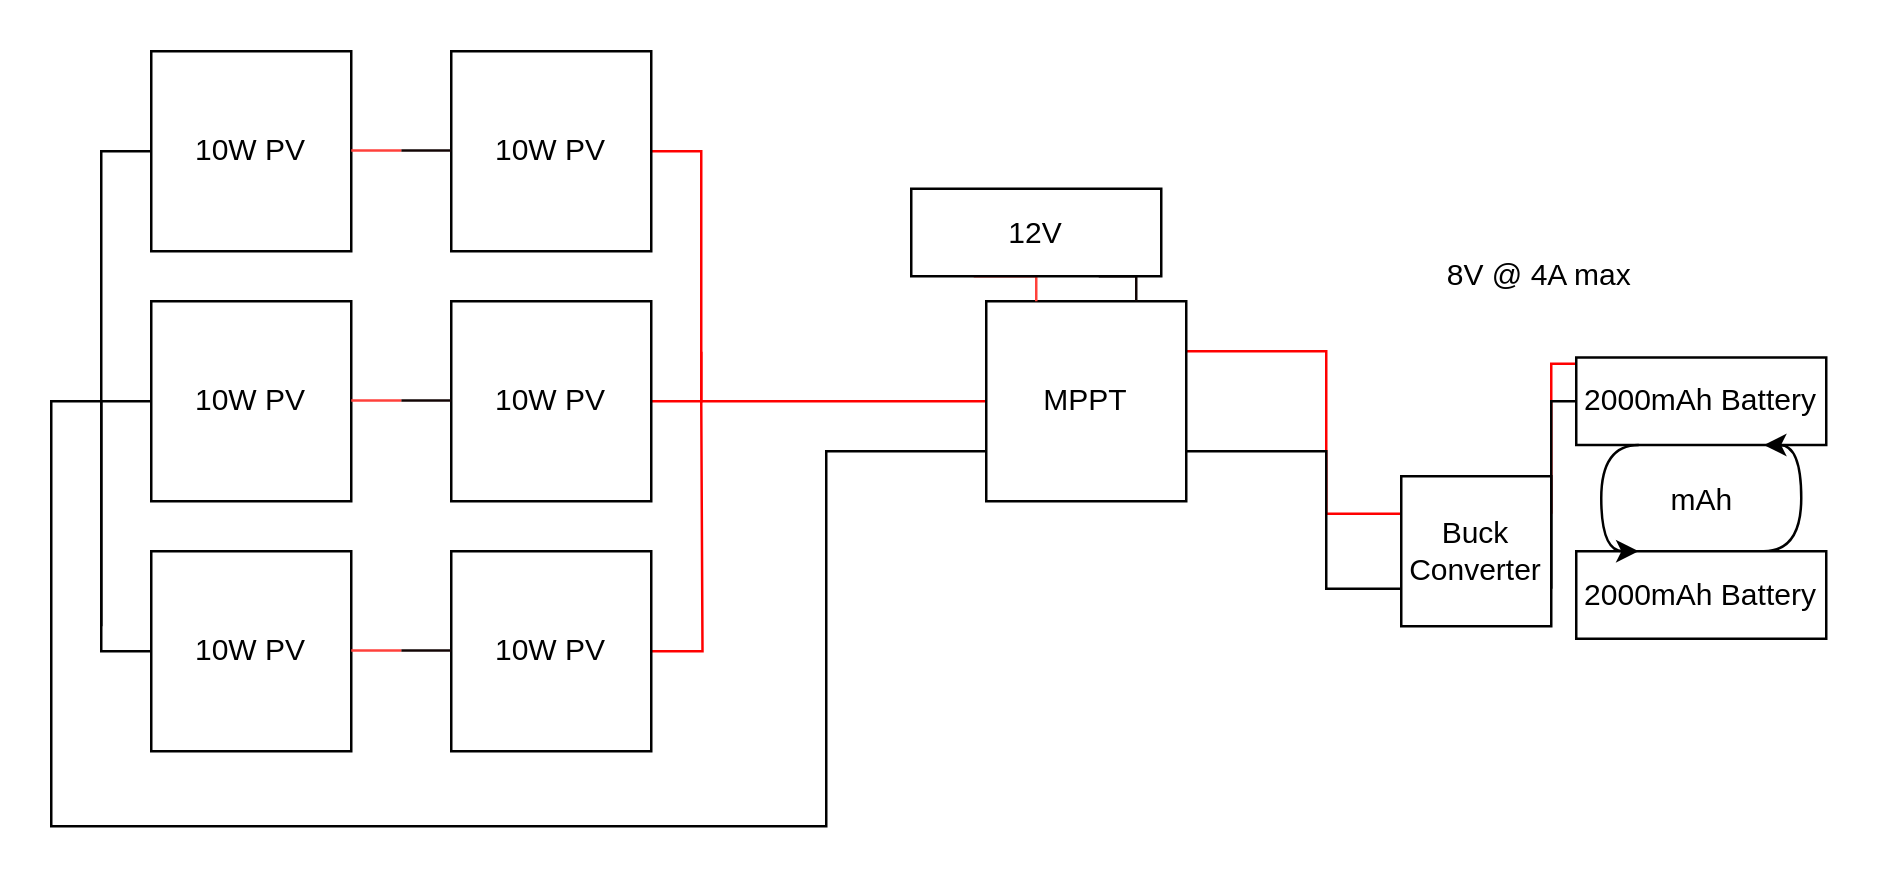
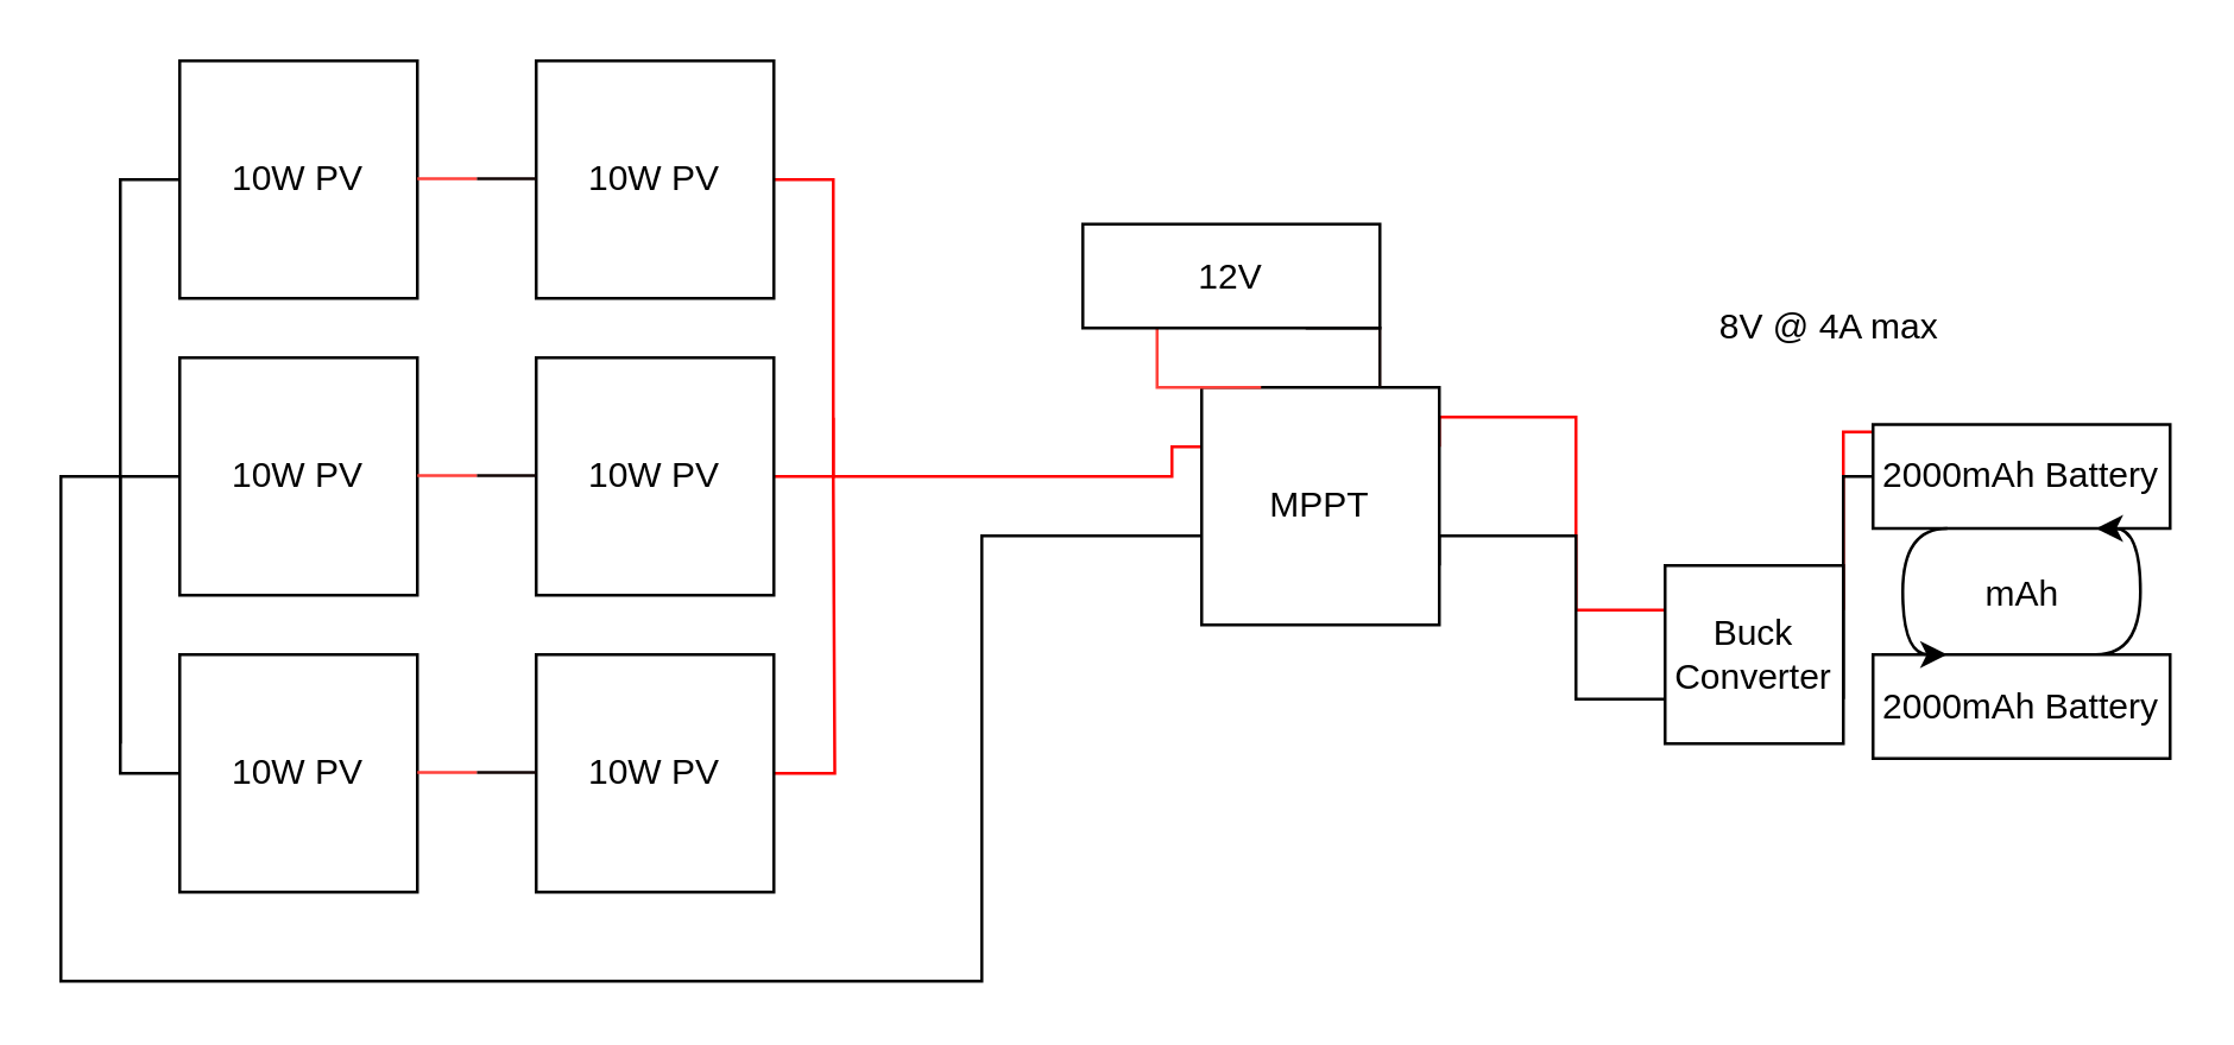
  <mxCell id="0" />
  <mxCell id="1" parent="0" />
  <mxCell id="2" style="edgeStyle=orthogonalEdgeStyle;rounded=0;orthogonalLoop=1;jettySize=auto;html=1;entryX=1;entryY=0.5;entryDx=0;entryDy=0;endArrow=none;endFill=0;strokeColor=#FF0000;" edge="1" parent="1" source="3" target="8"><mxGeometry relative="1" as="geometry"><Array as="points"><mxPoint x="280" y="60" /><mxPoint x="280" y="160" /></Array></mxGeometry></mxCell>
  <mxCell id="3" value="&lt;span&gt;10W PV&lt;/span&gt;" style="whiteSpace=wrap;html=1;aspect=fixed;" vertex="1" parent="1"><mxGeometry x="180" y="20" width="80" height="80" as="geometry" /></mxCell>
  <mxCell id="4" style="edgeStyle=orthogonalEdgeStyle;rounded=0;orthogonalLoop=1;jettySize=auto;html=1;exitX=1;exitY=0.75;exitDx=0;exitDy=0;entryX=0;entryY=0.75;entryDx=0;entryDy=0;endArrow=none;endFill=0;strokeColor=#120504;" edge="1" parent="1"><mxGeometry relative="1" as="geometry"><mxPoint x="160" y="59.71" as="sourcePoint" /><mxPoint x="180" y="59.71" as="targetPoint" /></mxGeometry></mxCell>
  <mxCell id="5" style="edgeStyle=orthogonalEdgeStyle;rounded=0;orthogonalLoop=1;jettySize=auto;html=1;entryX=0;entryY=0.5;entryDx=0;entryDy=0;endArrow=none;endFill=0;strokeColor=#000000;" edge="1" parent="1" source="6" target="10"><mxGeometry relative="1" as="geometry"><Array as="points"><mxPoint x="40" y="60" /><mxPoint x="40" y="160" /></Array></mxGeometry></mxCell>
  <mxCell id="6" value="10W PV" style="whiteSpace=wrap;html=1;aspect=fixed;" vertex="1" parent="1"><mxGeometry x="60" y="20" width="80" height="80" as="geometry" /></mxCell>
  <mxCell id="7" style="edgeStyle=orthogonalEdgeStyle;rounded=0;orthogonalLoop=1;jettySize=auto;html=1;exitX=1;exitY=0.25;exitDx=0;exitDy=0;entryX=0;entryY=0.25;entryDx=0;entryDy=0;endArrow=none;endFill=0;strokeColor=#FF413B;" edge="1" parent="1"><mxGeometry relative="1" as="geometry"><mxPoint x="140" y="59.66" as="sourcePoint" /><mxPoint x="160" y="59.66" as="targetPoint" /></mxGeometry></mxCell>
  <mxCell id="8" value="&lt;span&gt;10W PV&lt;/span&gt;" style="whiteSpace=wrap;html=1;aspect=fixed;" vertex="1" parent="1"><mxGeometry x="180" y="120" width="80" height="80" as="geometry" /></mxCell>
  <mxCell id="9" style="edgeStyle=orthogonalEdgeStyle;rounded=0;orthogonalLoop=1;jettySize=auto;html=1;exitX=1;exitY=0.75;exitDx=0;exitDy=0;entryX=0;entryY=0.75;entryDx=0;entryDy=0;endArrow=none;endFill=0;strokeColor=#120504;" edge="1" parent="1"><mxGeometry relative="1" as="geometry"><mxPoint x="160" y="159.71" as="sourcePoint" /><mxPoint x="180" y="159.71" as="targetPoint" /></mxGeometry></mxCell>
  <mxCell id="10" value="&lt;span&gt;10W PV&lt;/span&gt;" style="whiteSpace=wrap;html=1;aspect=fixed;" vertex="1" parent="1"><mxGeometry x="60" y="120" width="80" height="80" as="geometry" /></mxCell>
  <mxCell id="11" style="edgeStyle=orthogonalEdgeStyle;rounded=0;orthogonalLoop=1;jettySize=auto;html=1;exitX=1;exitY=0.25;exitDx=0;exitDy=0;entryX=0;entryY=0.25;entryDx=0;entryDy=0;endArrow=none;endFill=0;strokeColor=#FF413B;" edge="1" parent="1"><mxGeometry relative="1" as="geometry"><mxPoint x="140" y="159.66" as="sourcePoint" /><mxPoint x="160" y="159.66" as="targetPoint" /></mxGeometry></mxCell>
  <mxCell id="12" style="edgeStyle=orthogonalEdgeStyle;rounded=0;orthogonalLoop=1;jettySize=auto;html=1;endArrow=none;endFill=0;strokeColor=#FF0000;" edge="1" parent="1" source="13"><mxGeometry relative="1" as="geometry"><mxPoint x="280" y="160" as="targetPoint" /></mxGeometry></mxCell>
  <mxCell id="13" value="&lt;span&gt;10W PV&lt;/span&gt;" style="whiteSpace=wrap;html=1;aspect=fixed;" vertex="1" parent="1"><mxGeometry x="180" y="220" width="80" height="80" as="geometry" /></mxCell>
  <mxCell id="14" style="edgeStyle=orthogonalEdgeStyle;rounded=0;orthogonalLoop=1;jettySize=auto;html=1;exitX=1;exitY=0.75;exitDx=0;exitDy=0;entryX=0;entryY=0.75;entryDx=0;entryDy=0;endArrow=none;endFill=0;strokeColor=#120504;" edge="1" parent="1"><mxGeometry relative="1" as="geometry"><mxPoint x="160" y="259.71" as="sourcePoint" /><mxPoint x="180" y="259.71" as="targetPoint" /></mxGeometry></mxCell>
  <mxCell id="15" style="edgeStyle=orthogonalEdgeStyle;rounded=0;orthogonalLoop=1;jettySize=auto;html=1;endArrow=none;endFill=0;strokeColor=#000000;" edge="1" parent="1" source="16"><mxGeometry relative="1" as="geometry"><mxPoint x="40" y="160" as="targetPoint" /></mxGeometry></mxCell>
  <mxCell id="16" value="&lt;span&gt;10W PV&lt;/span&gt;" style="whiteSpace=wrap;html=1;aspect=fixed;" vertex="1" parent="1"><mxGeometry x="60" y="220" width="80" height="80" as="geometry" /></mxCell>
  <mxCell id="17" style="edgeStyle=orthogonalEdgeStyle;rounded=0;orthogonalLoop=1;jettySize=auto;html=1;exitX=1;exitY=0.25;exitDx=0;exitDy=0;entryX=0;entryY=0.25;entryDx=0;entryDy=0;endArrow=none;endFill=0;strokeColor=#FF413B;" edge="1" parent="1"><mxGeometry relative="1" as="geometry"><mxPoint x="140" y="259.66" as="sourcePoint" /><mxPoint x="160" y="259.66" as="targetPoint" /></mxGeometry></mxCell>
  <mxCell id="18" style="edgeStyle=orthogonalEdgeStyle;rounded=0;orthogonalLoop=1;jettySize=auto;html=1;exitX=1;exitY=0.25;exitDx=0;exitDy=0;entryX=0;entryY=0.25;entryDx=0;entryDy=0;endArrow=none;endFill=0;strokeColor=#FF0000;" edge="1" parent="1" source="22" target="25"><mxGeometry relative="1" as="geometry"><Array as="points"><mxPoint x="530" y="140" /></Array></mxGeometry></mxCell>
  <mxCell id="19" style="edgeStyle=orthogonalEdgeStyle;rounded=0;orthogonalLoop=1;jettySize=auto;html=1;exitX=1;exitY=0.75;exitDx=0;exitDy=0;entryX=0;entryY=0.75;entryDx=0;entryDy=0;endArrow=none;endFill=0;" edge="1" parent="1" source="22" target="25"><mxGeometry relative="1" as="geometry"><Array as="points"><mxPoint x="530" y="180" /></Array></mxGeometry></mxCell>
  <mxCell id="20" style="edgeStyle=orthogonalEdgeStyle;rounded=0;orthogonalLoop=1;jettySize=auto;html=1;exitX=0;exitY=0.25;exitDx=0;exitDy=0;endArrow=none;endFill=0;strokeColor=#FF0000;" edge="1" parent="1" source="22"><mxGeometry relative="1" as="geometry"><mxPoint x="280" y="140.241" as="targetPoint" /><Array as="points"><mxPoint x="394" y="160" /><mxPoint x="280" y="160" /></Array></mxGeometry></mxCell>
  <mxCell id="21" style="edgeStyle=orthogonalEdgeStyle;rounded=0;orthogonalLoop=1;jettySize=auto;html=1;exitX=0;exitY=0.75;exitDx=0;exitDy=0;endArrow=none;endFill=0;strokeColor=#000000;" edge="1" parent="1" source="22"><mxGeometry relative="1" as="geometry"><mxPoint x="40" y="250" as="targetPoint" /><Array as="points"><mxPoint x="330" y="180" /><mxPoint x="330" y="330" /><mxPoint x="20" y="330" /><mxPoint x="20" y="160" /><mxPoint x="40" y="160" /></Array></mxGeometry></mxCell>
- <mxCell id="22" value="MPPT" style="whiteSpace=wrap;html=1;aspect=fixed;" vertex="1" parent="1"><mxGeometry x="394" y="120" width="80" height="80" as="geometry" /></mxCell>
+ <mxCell id="22" value="MPPT" style="whiteSpace=wrap;html=1;aspect=fixed;" vertex="1" parent="1"><mxGeometry x="404" y="130" width="80" height="80" as="geometry" /></mxCell>
  <mxCell id="23" style="edgeStyle=orthogonalEdgeStyle;rounded=0;orthogonalLoop=1;jettySize=auto;html=1;exitX=1;exitY=0.25;exitDx=0;exitDy=0;entryX=0;entryY=0.25;entryDx=0;entryDy=0;endArrow=none;endFill=0;strokeColor=#FF0000;" edge="1" parent="1" source="25" target="26"><mxGeometry relative="1" as="geometry"><Array as="points"><mxPoint x="630" y="145" /></Array></mxGeometry></mxCell>
  <mxCell id="24" style="edgeStyle=orthogonalEdgeStyle;rounded=0;orthogonalLoop=1;jettySize=auto;html=1;exitX=1;exitY=0.75;exitDx=0;exitDy=0;endArrow=none;endFill=0;" edge="1" parent="1" source="25" target="26"><mxGeometry relative="1" as="geometry"><Array as="points"><mxPoint x="620" y="175" /><mxPoint x="620" y="175" /></Array></mxGeometry></mxCell>
  <mxCell id="25" value="Buck Converter" style="whiteSpace=wrap;html=1;aspect=fixed;" vertex="1" parent="1"><mxGeometry x="560" y="190" width="60" height="60" as="geometry" /></mxCell>
  <mxCell id="26" value="2000mAh Battery" style="rounded=0;whiteSpace=wrap;html=1;" vertex="1" parent="1"><mxGeometry x="630" y="142.5" width="100" height="35" as="geometry" /></mxCell>
  <mxCell id="27" style="edgeStyle=orthogonalEdgeStyle;orthogonalLoop=1;jettySize=auto;html=1;exitX=0.75;exitY=0;exitDx=0;exitDy=0;entryX=0.75;entryY=1;entryDx=0;entryDy=0;endArrow=classic;endFill=1;strokeColor=#000000;curved=1;" edge="1" parent="1" source="28" target="26"><mxGeometry relative="1" as="geometry"><Array as="points"><mxPoint x="720" y="220" /><mxPoint x="720" y="178" /></Array></mxGeometry></mxCell>
  <mxCell id="28" value="2000mAh Battery" style="rounded=0;whiteSpace=wrap;html=1;" vertex="1" parent="1"><mxGeometry x="630" y="220" width="100" height="35" as="geometry" /></mxCell>
  <mxCell id="29" style="edgeStyle=orthogonalEdgeStyle;rounded=0;orthogonalLoop=1;jettySize=auto;html=1;exitX=0.25;exitY=1;exitDx=0;exitDy=0;entryX=0.25;entryY=0;entryDx=0;entryDy=0;endArrow=none;endFill=0;strokeColor=#FF413B;" edge="1" parent="1" source="31" target="22"><mxGeometry relative="1" as="geometry"><mxPoint x="414" y="110" as="sourcePoint" /><mxPoint x="434" y="110" as="targetPoint" /></mxGeometry></mxCell>
  <mxCell id="30" style="edgeStyle=orthogonalEdgeStyle;rounded=0;orthogonalLoop=1;jettySize=auto;html=1;exitX=0.75;exitY=1;exitDx=0;exitDy=0;entryX=0.75;entryY=0;entryDx=0;entryDy=0;endArrow=none;endFill=0;strokeColor=#120504;" edge="1" parent="1" source="31" target="22"><mxGeometry relative="1" as="geometry"><mxPoint x="434" y="110.05" as="sourcePoint" /><mxPoint x="454" y="110.05" as="targetPoint" /></mxGeometry></mxCell>
  <mxCell id="31" value="12V" style="rounded=0;whiteSpace=wrap;html=1;" vertex="1" parent="1"><mxGeometry x="364" y="75" width="100" height="35" as="geometry" /></mxCell>
  <mxCell id="32" style="edgeStyle=orthogonalEdgeStyle;orthogonalLoop=1;jettySize=auto;html=1;exitX=0.25;exitY=0;exitDx=0;exitDy=0;entryX=0.25;entryY=1;entryDx=0;entryDy=0;endArrow=none;endFill=0;strokeColor=#000000;curved=1;startArrow=classic;startFill=1;" edge="1" parent="1" source="28" target="26"><mxGeometry relative="1" as="geometry"><Array as="points"><mxPoint x="640" y="220" /><mxPoint x="640" y="178" /></Array></mxGeometry></mxCell>
  <mxCell id="33" value="mAh" style="text;html=1;align=center;verticalAlign=middle;resizable=0;points=[];autosize=1;" vertex="1" parent="1"><mxGeometry x="650" y="190" width="60" height="20" as="geometry" /></mxCell>
  <mxCell id="34" value="8V @ 4A max" style="text;html=1;align=center;verticalAlign=middle;resizable=0;points=[];autosize=1;" vertex="1" parent="1"><mxGeometry x="570" y="100" width="90" height="20" as="geometry" /></mxCell>
